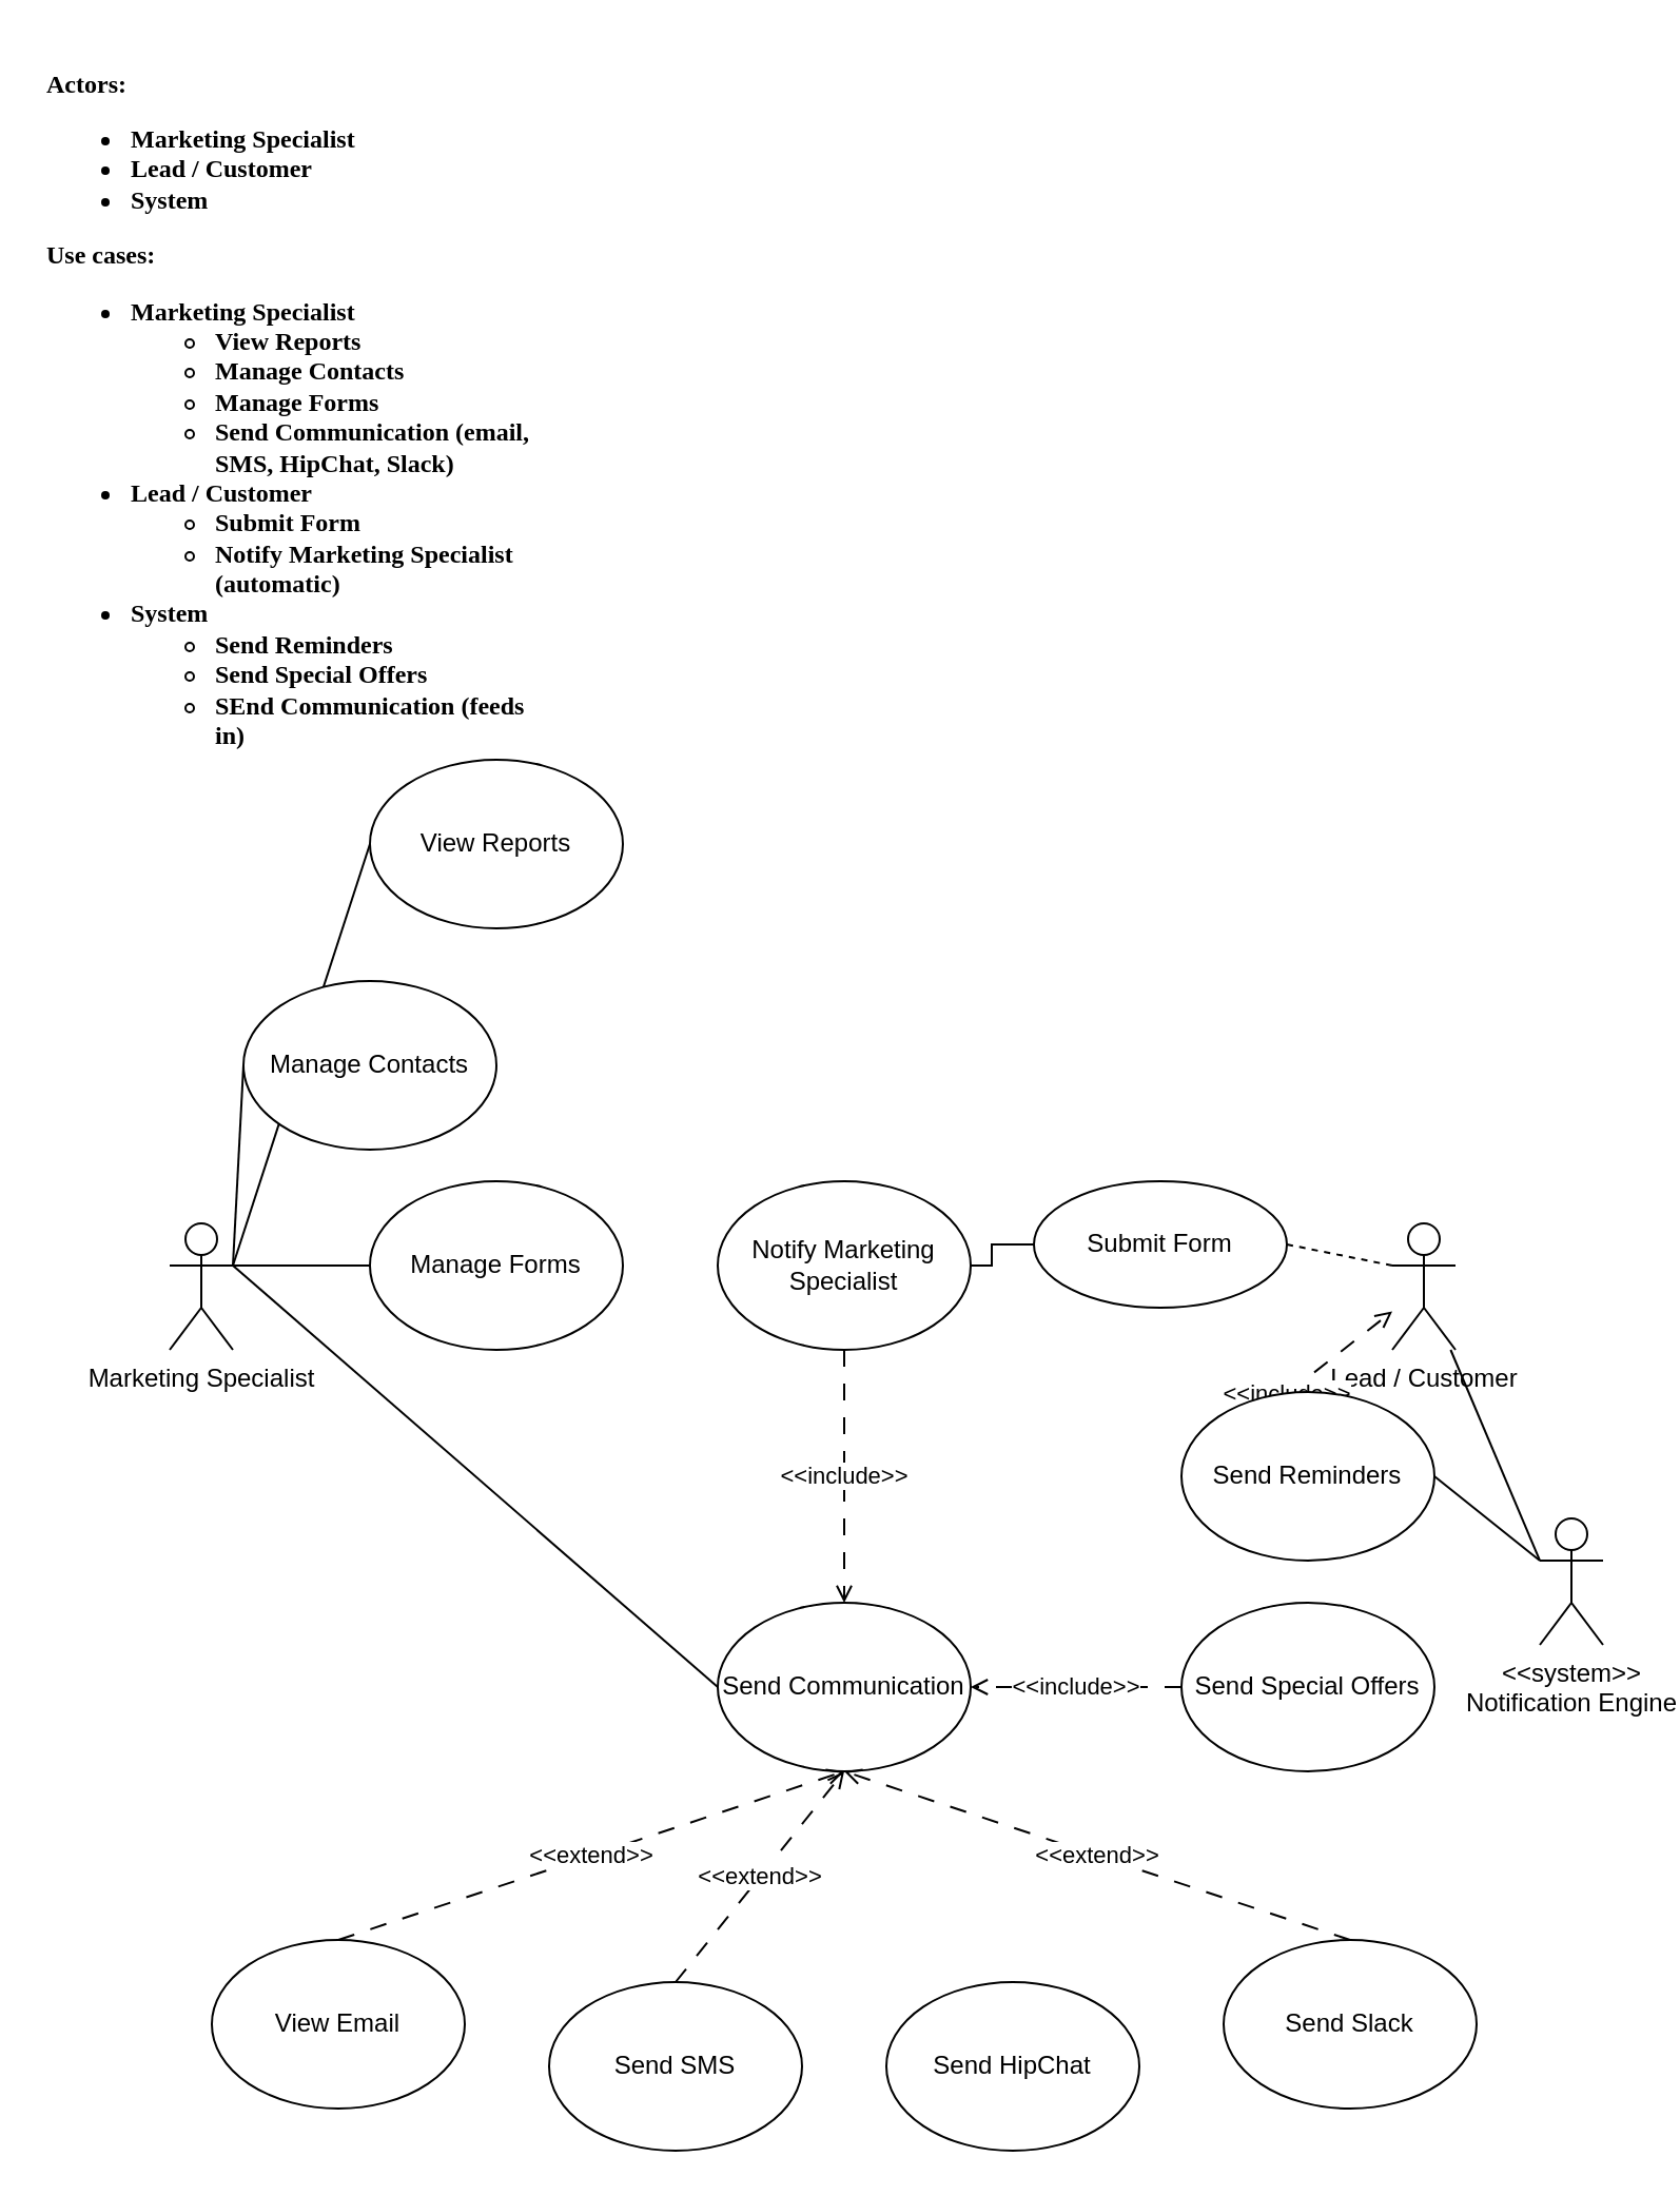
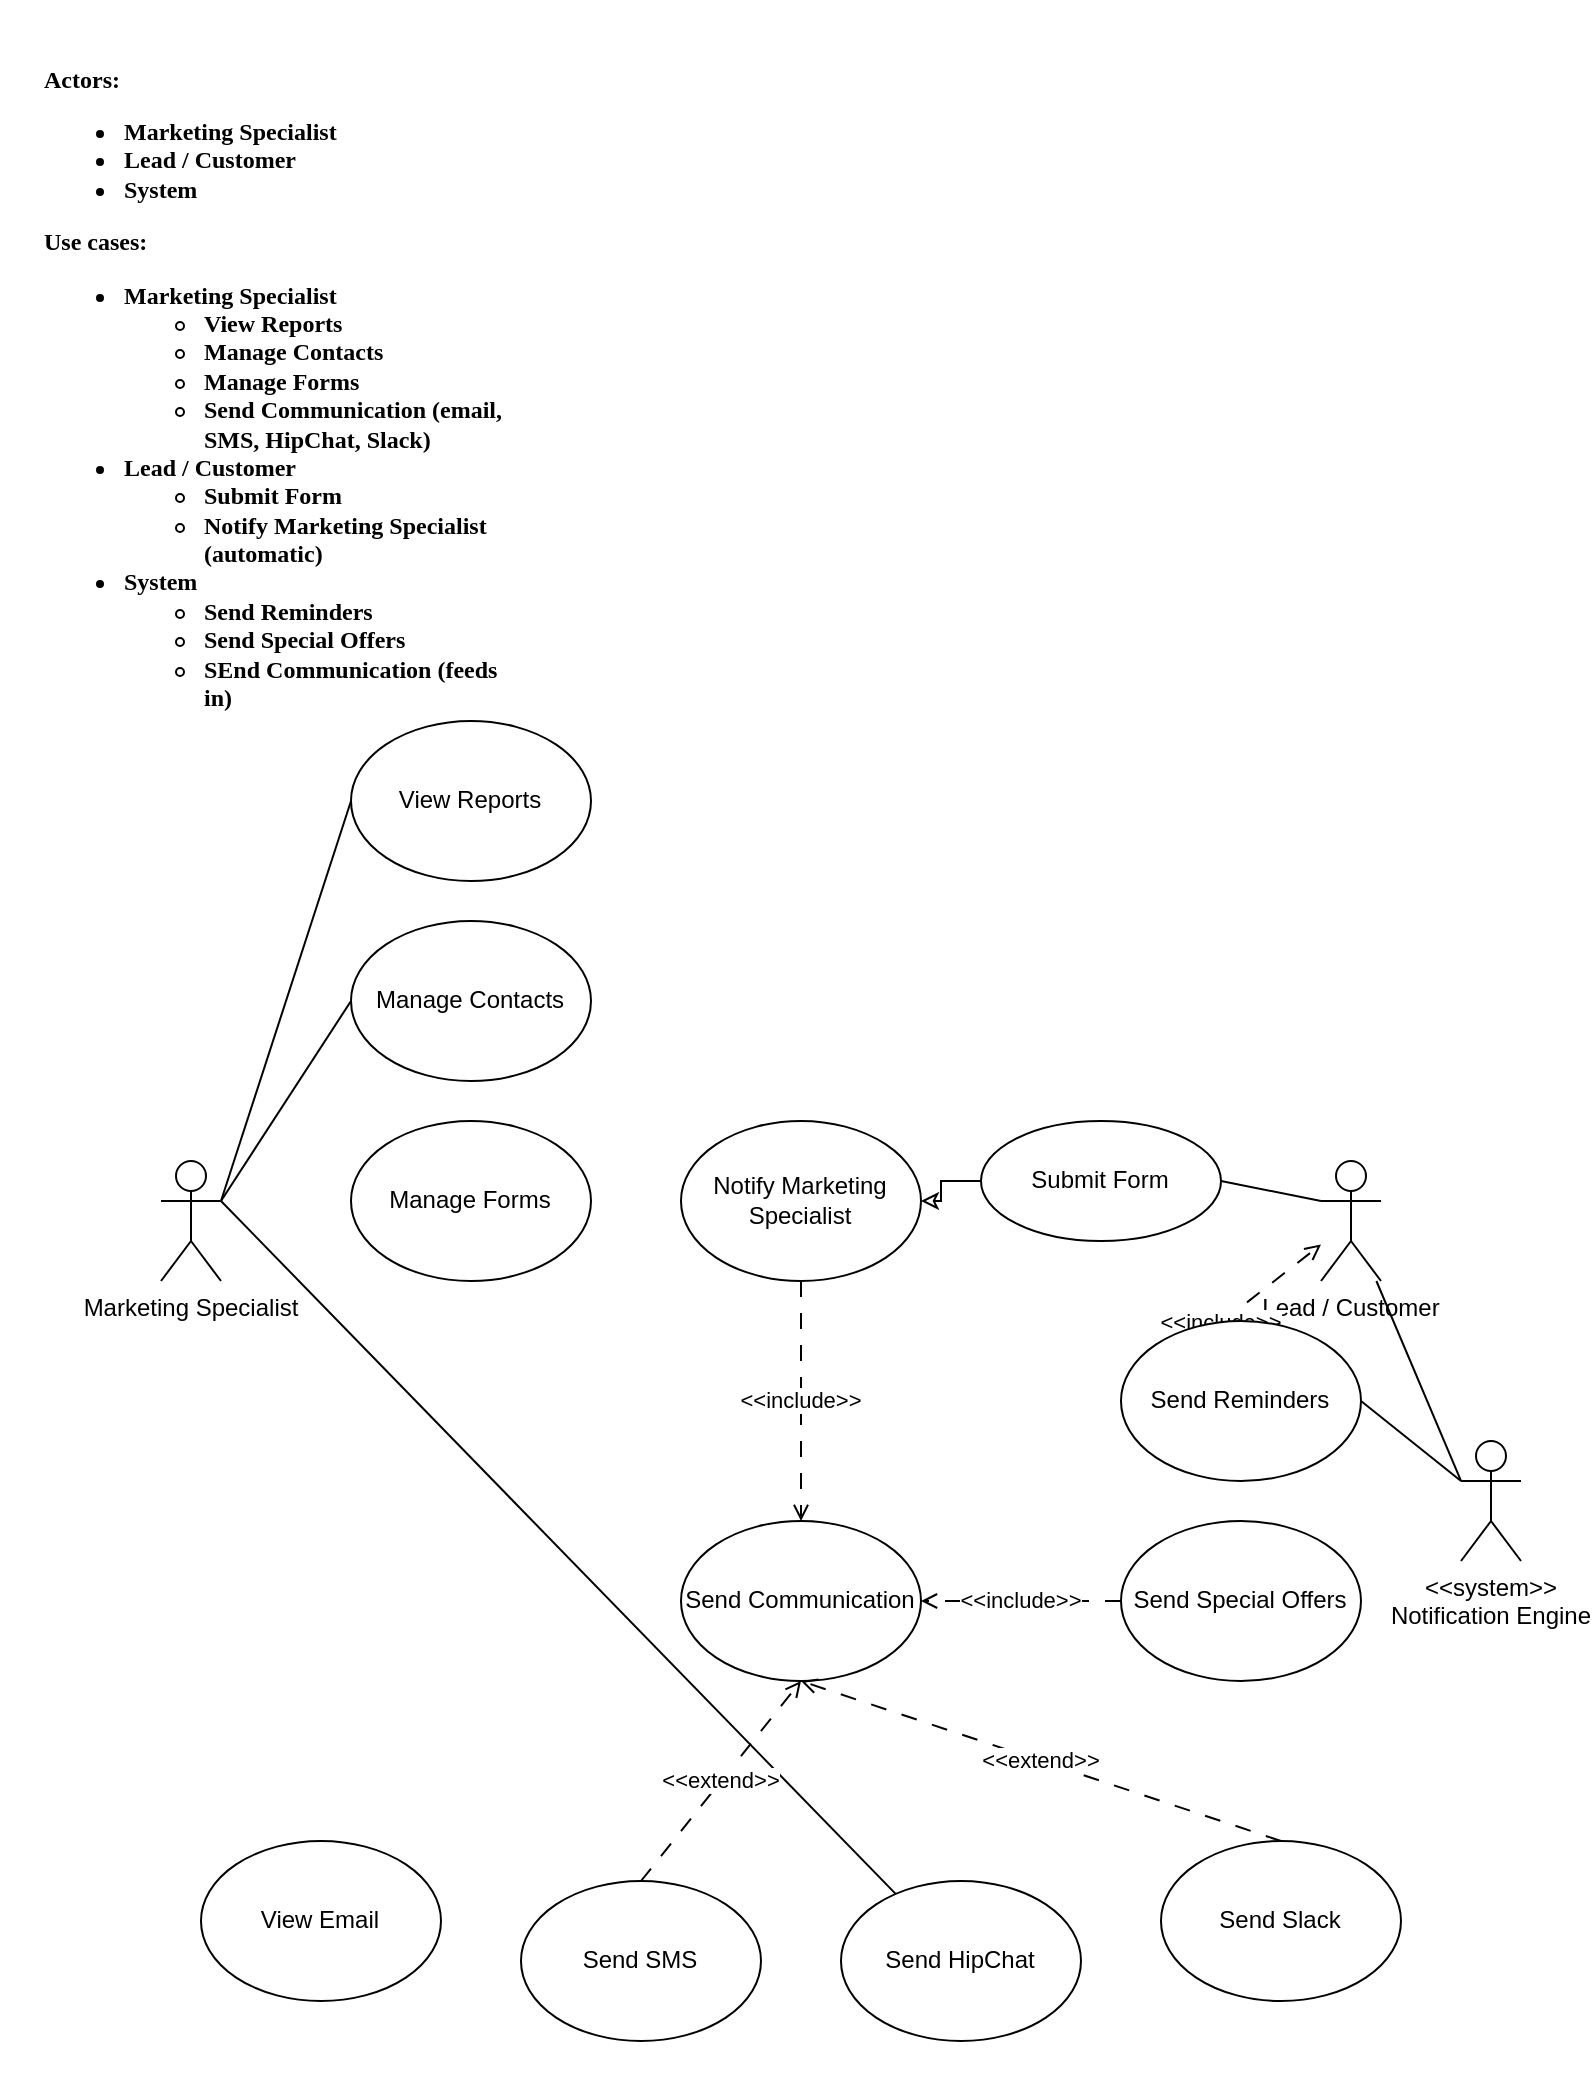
  <mxCell id="0" />
  <mxCell id="1" parent="0" />
  <mxCell id="2" value="Actors:&lt;br&gt;&lt;ul&gt;&lt;li&gt;Marketing Specialist&lt;/li&gt;&lt;li&gt;Lead / Customer&lt;/li&gt;&lt;li&gt;System&lt;/li&gt;&lt;/ul&gt;&lt;div&gt;Use cases:&lt;/div&gt;&lt;div&gt;&lt;ul&gt;&lt;li&gt;Marketing Specialist&lt;/li&gt;&lt;ul&gt;&lt;li&gt;View Reports&lt;/li&gt;&lt;li&gt;Manage Contacts&lt;/li&gt;&lt;li&gt;Manage Forms&lt;/li&gt;&lt;li&gt;Send Communication (email, SMS, HipChat, Slack)&lt;/li&gt;&lt;/ul&gt;&lt;li&gt;Lead / Customer&lt;/li&gt;&lt;ul&gt;&lt;li&gt;Submit Form&lt;/li&gt;&lt;li&gt;Notify Marketing Specialist (automatic)&lt;/li&gt;&lt;/ul&gt;&lt;li&gt;System&lt;/li&gt;&lt;ul&gt;&lt;li&gt;Send Reminders&lt;/li&gt;&lt;li&gt;Send Special Offers&lt;/li&gt;&lt;li&gt;SEnd Communication (feeds in)&lt;/li&gt;&lt;/ul&gt;&lt;/ul&gt;&lt;/div&gt;" style="text;html=1;strokeColor=none;fillColor=none;align=left;verticalAlign=middle;whiteSpace=wrap;rounded=0;fontFamily=Coming Soon;fontSource=https%3A%2F%2Ffonts.googleapis.com%2Fcss%3Ffamily%3DComing%2BSoon;fontStyle=1" vertex="1" parent="1"><mxGeometry x="20" y="20" width="240" height="360" as="geometry" /></mxCell>
- <mxCell id="3" style="edgeStyle=orthogonalEdgeStyle;rounded=0;orthogonalLoop=1;jettySize=auto;html=1;entryX=0;entryY=0.5;entryDx=0;entryDy=0;endArrow=none;endFill=0;exitX=1;exitY=0.333;exitDx=0;exitDy=0;exitPerimeter=0;" edge="1" parent="1" source="7" target="15"><mxGeometry relative="1" as="geometry"><mxPoint x="130" y="630" as="sourcePoint" /></mxGeometry></mxCell>
  <mxCell id="4" style="rounded=0;orthogonalLoop=1;jettySize=auto;html=1;exitX=1;exitY=0.333;exitDx=0;exitDy=0;exitPerimeter=0;entryX=0;entryY=0.5;entryDx=0;entryDy=0;endArrow=none;endFill=0;" edge="1" parent="1" source="7" target="14"><mxGeometry relative="1" as="geometry" /></mxCell>
  <mxCell id="5" style="rounded=0;orthogonalLoop=1;jettySize=auto;html=1;exitX=1;exitY=0.333;exitDx=0;exitDy=0;exitPerimeter=0;entryX=0;entryY=0.5;entryDx=0;entryDy=0;endArrow=none;endFill=0;" edge="1" parent="1" source="7" target="13"><mxGeometry relative="1" as="geometry" /></mxCell>
- <mxCell id="6" style="rounded=0;orthogonalLoop=1;jettySize=auto;html=1;exitX=1;exitY=0.333;exitDx=0;exitDy=0;exitPerimeter=0;entryX=0;entryY=0.5;entryDx=0;entryDy=0;endArrow=none;endFill=0;" edge="1" parent="1" source="7" target="24"><mxGeometry relative="1" as="geometry" /></mxCell>
+ <mxCell id="6" style="rounded=0;orthogonalLoop=1;jettySize=auto;html=1;exitX=1;exitY=0.333;exitDx=0;exitDy=0;exitPerimeter=0;endArrow=none;endFill=0;" edge="1" parent="1" source="7" target="27"><mxGeometry relative="1" as="geometry" /></mxCell>
  <mxCell id="7" value="Marketing Specialist" style="shape=umlActor;verticalLabelPosition=bottom;verticalAlign=top;html=1;" vertex="1" parent="1"><mxGeometry x="80" y="580" width="30" height="60" as="geometry" /></mxCell>
- <mxCell id="8" style="rounded=0;orthogonalLoop=1;jettySize=auto;html=1;exitX=0;exitY=0.333;exitDx=0;exitDy=0;exitPerimeter=0;entryX=1;entryY=0.5;entryDx=0;entryDy=0;endArrow=none;endFill=0;dashed=1;" edge="1" parent="1" source="9" target="17"><mxGeometry relative="1" as="geometry" /></mxCell>
+ <mxCell id="8" style="rounded=0;orthogonalLoop=1;jettySize=auto;html=1;exitX=0;exitY=0.333;exitDx=0;exitDy=0;exitPerimeter=0;entryX=1;entryY=0.5;entryDx=0;entryDy=0;endArrow=none;endFill=0;" edge="1" parent="1" source="9" target="17"><mxGeometry relative="1" as="geometry" /></mxCell>
  <mxCell id="9" value="Lead / Customer" style="shape=umlActor;verticalLabelPosition=bottom;verticalAlign=top;html=1;" vertex="1" parent="1"><mxGeometry x="660" y="580" width="30" height="60" as="geometry" /></mxCell>
  <mxCell id="10" style="rounded=0;orthogonalLoop=1;jettySize=auto;html=1;exitX=0;exitY=0.333;exitDx=0;exitDy=0;exitPerimeter=0;entryX=1;entryY=0.5;entryDx=0;entryDy=0;endArrow=none;endFill=0;" edge="1" parent="1" source="12" target="21"><mxGeometry relative="1" as="geometry" /></mxCell>
  <mxCell id="11" style="rounded=0;orthogonalLoop=1;jettySize=auto;html=1;exitX=0;exitY=0.333;exitDx=0;exitDy=0;exitPerimeter=0;endArrow=none;endFill=0;" edge="1" parent="1" source="12" target="9"><mxGeometry relative="1" as="geometry" /></mxCell>
  <mxCell id="12" value="&amp;lt;&amp;lt;system&amp;gt;&amp;gt;&lt;br&gt;Notification Engine" style="shape=umlActor;verticalLabelPosition=bottom;verticalAlign=top;html=1;" vertex="1" parent="1"><mxGeometry x="730" y="720" width="30" height="60" as="geometry" /></mxCell>
  <mxCell id="13" value="View Reports" style="ellipse;whiteSpace=wrap;html=1;" vertex="1" parent="1"><mxGeometry x="175" y="360" width="120" height="80" as="geometry" /></mxCell>
- <mxCell id="14" value="Manage Contacts" style="ellipse;whiteSpace=wrap;html=1;" vertex="1" parent="1"><mxGeometry x="115" y="465" width="120" height="80" as="geometry" /></mxCell>
+ <mxCell id="14" value="Manage Contacts" style="ellipse;whiteSpace=wrap;html=1;" vertex="1" parent="1"><mxGeometry x="175" y="460" width="120" height="80" as="geometry" /></mxCell>
  <mxCell id="15" value="Manage Forms" style="ellipse;whiteSpace=wrap;html=1;" vertex="1" parent="1"><mxGeometry x="175" y="560" width="120" height="80" as="geometry" /></mxCell>
- <mxCell id="16" value="" style="edgeStyle=orthogonalEdgeStyle;rounded=0;orthogonalLoop=1;jettySize=auto;html=1;endArrow=none;endFill=0;" edge="1" parent="1" source="17" target="19"><mxGeometry relative="1" as="geometry" /></mxCell>
+ <mxCell id="16" value="" style="edgeStyle=orthogonalEdgeStyle;rounded=0;orthogonalLoop=1;jettySize=auto;html=1;endArrow=classic;endFill=0;" edge="1" parent="1" source="17" target="19"><mxGeometry relative="1" as="geometry" /></mxCell>
  <mxCell id="17" value="Submit Form" style="ellipse;whiteSpace=wrap;html=1;" vertex="1" parent="1"><mxGeometry x="490" y="560" width="120" height="60" as="geometry" /></mxCell>
  <mxCell id="18" value="&amp;lt;&amp;lt;include&amp;gt;&amp;gt;" style="edgeStyle=orthogonalEdgeStyle;rounded=0;orthogonalLoop=1;jettySize=auto;html=1;dashed=1;dashPattern=8 8;endArrow=open;endFill=0;" edge="1" parent="1" source="19" target="24"><mxGeometry relative="1" as="geometry" /></mxCell>
  <mxCell id="19" value="Notify Marketing Specialist" style="ellipse;whiteSpace=wrap;html=1;" vertex="1" parent="1"><mxGeometry x="340" y="560" width="120" height="80" as="geometry" /></mxCell>
  <mxCell id="20" value="&amp;lt;&amp;lt;include&amp;gt;&amp;gt;" style="rounded=0;orthogonalLoop=1;jettySize=auto;html=1;exitX=0;exitY=0.5;exitDx=0;exitDy=0;endArrow=open;dashed=1;dashPattern=8 8;endFill=0;" edge="1" parent="1" source="21" target="9"><mxGeometry relative="1" as="geometry" /></mxCell>
  <mxCell id="21" value="Send Reminders" style="ellipse;whiteSpace=wrap;html=1;" vertex="1" parent="1"><mxGeometry x="560" y="660" width="120" height="80" as="geometry" /></mxCell>
  <mxCell id="22" value="&amp;lt;&amp;lt;include&amp;gt;&amp;gt;" style="edgeStyle=orthogonalEdgeStyle;rounded=0;orthogonalLoop=1;jettySize=auto;html=1;endArrow=open;dashed=1;dashPattern=8 8;endFill=0;" edge="1" parent="1" source="23" target="24"><mxGeometry relative="1" as="geometry" /></mxCell>
  <mxCell id="23" value="Send Special Offers" style="ellipse;whiteSpace=wrap;html=1;" vertex="1" parent="1"><mxGeometry x="560" y="760" width="120" height="80" as="geometry" /></mxCell>
  <mxCell id="24" value="Send Communication" style="ellipse;whiteSpace=wrap;html=1;" vertex="1" parent="1"><mxGeometry x="340" y="760" width="120" height="80" as="geometry" /></mxCell>
  <mxCell id="25" value="&amp;lt;&amp;lt;extend&amp;gt;&amp;gt;" style="rounded=0;orthogonalLoop=1;jettySize=auto;html=1;exitX=0.5;exitY=0;exitDx=0;exitDy=0;endArrow=open;dashed=1;dashPattern=8 8;endFill=0;" edge="1" parent="1" source="26"><mxGeometry relative="1" as="geometry"><mxPoint x="400" y="840" as="targetPoint" /></mxGeometry></mxCell>
  <mxCell id="26" value="Send SMS" style="ellipse;whiteSpace=wrap;html=1;" vertex="1" parent="1"><mxGeometry x="260" y="940" width="120" height="80" as="geometry" /></mxCell>
  <mxCell id="27" value="Send HipChat" style="ellipse;whiteSpace=wrap;html=1;" vertex="1" parent="1"><mxGeometry x="420" y="940" width="120" height="80" as="geometry" /></mxCell>
  <mxCell id="28" value="&amp;lt;&amp;lt;extend&amp;gt;&amp;gt;" style="rounded=0;orthogonalLoop=1;jettySize=auto;html=1;exitX=0.5;exitY=0;exitDx=0;exitDy=0;endArrow=open;dashed=1;dashPattern=8 8;endFill=0;" edge="1" parent="1" source="29"><mxGeometry relative="1" as="geometry"><mxPoint x="400" y="840" as="targetPoint" /></mxGeometry></mxCell>
  <mxCell id="29" value="Send Slack" style="ellipse;whiteSpace=wrap;html=1;" vertex="1" parent="1"><mxGeometry x="580" y="920" width="120" height="80" as="geometry" /></mxCell>
- <mxCell id="30" value="&amp;lt;&amp;lt;extend&amp;gt;&amp;gt;" style="rounded=0;orthogonalLoop=1;jettySize=auto;html=1;exitX=0.5;exitY=0;exitDx=0;exitDy=0;entryX=0.5;entryY=1;entryDx=0;entryDy=0;endArrow=open;dashed=1;dashPattern=8 8;endFill=0;" edge="1" parent="1" source="31" target="24"><mxGeometry relative="1" as="geometry" /></mxCell>
  <mxCell id="31" value="View Email" style="ellipse;whiteSpace=wrap;html=1;" vertex="1" parent="1"><mxGeometry x="100" y="920" width="120" height="80" as="geometry" /></mxCell>
